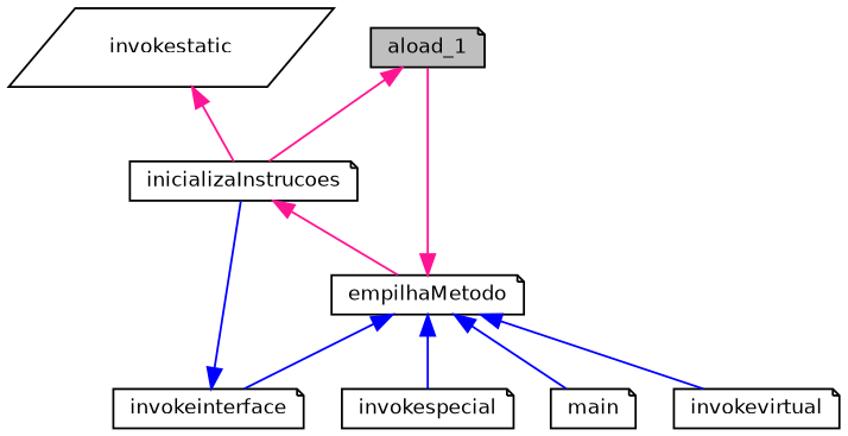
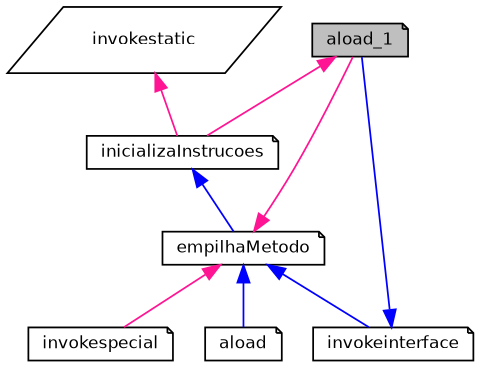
  digraph {
    rankdir=TB
    node [color=black fillcolor=white fontname=Helvetica fontsize=10 shape=note style=filled]
    edge [color=deeppink dir=back fontname=Helvetica fontsize=10 labelfontname=Helvetica labelfontsize=10 style=solid]
    n1 [fillcolor=grey75 fontcolor=black height=0.2 label=aload_1 width=0.4]
    n2 [height=0.2 label=inicializaInstrucoes width=0.4]
    n3 [height=0.2 label=empilhaMetodo width=0.4]
-   n4 [height=0.2 label=invokevirtual width=0.4]
    n5 [height=0.2 label=invokespecial width=0.4]
    n6 [height=0.2 label=invokeinterface width=0.4]
-   n7 [height=0.2 label=main width=0.4]
+   n7 [height=0.2 label=aload width=0.4]
    n8 [height=0.2 label=invokestatic shape=parallelogram width=0.4]
    n1 -> n2
-   n2 -> n3
+   n2 -> n3 [color=blue]
    n3 -> n1
-   n3 -> n4 [color=blue]
-   n3 -> n5 [color=blue]
+   n3 -> n5
    n3 -> n6 [color=blue]
    n3 -> n7 [color=blue]
-   n6 -> n2 [color=blue]
+   n6 -> n1 [color=blue]
    n8 -> n2
  }
